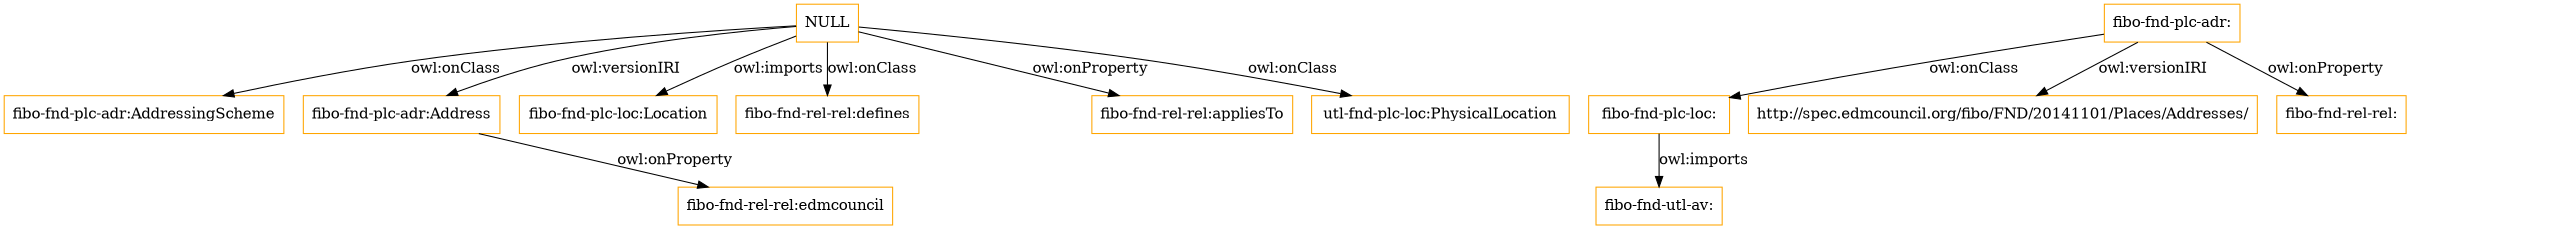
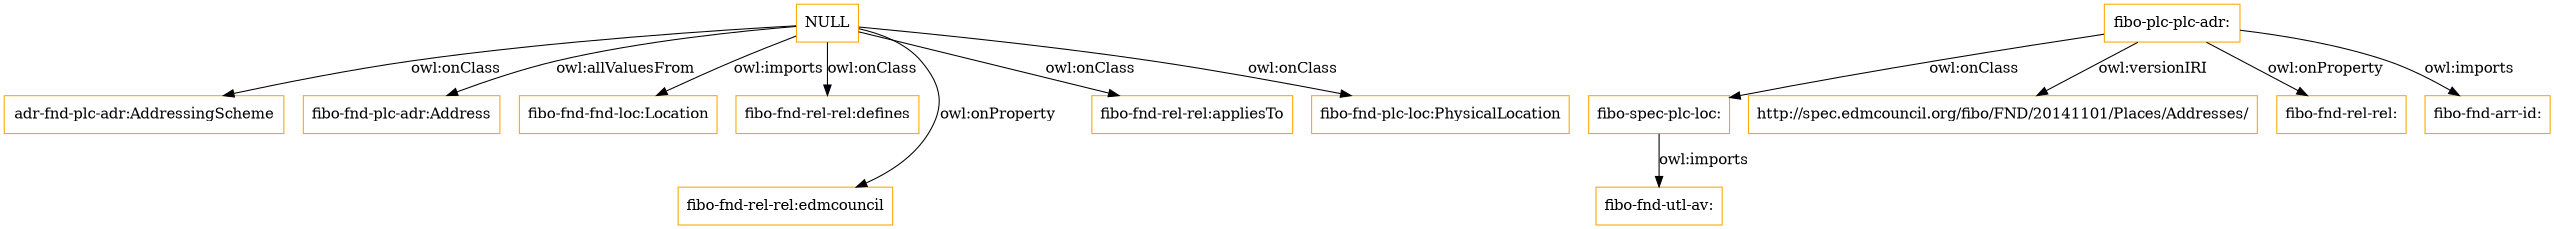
  digraph {
    rankdir=TB
    node [color=orange shape=rectangle]
    NULL
-   "fibo-fnd-plc-adr:AddressingScheme"
+   "fibo-fnd-plc-adr:AddressingScheme" [label="adr-fnd-plc-adr:AddressingScheme"]
    "fibo-fnd-plc-adr:Address"
-   "fibo-fnd-plc-loc:Location"
+   "fibo-fnd-plc-loc:Location" [label="fibo-fnd-fnd-loc:Location"]
    "fibo-fnd-rel-rel:defines"
    n6 [label="fibo-fnd-rel-rel:edmcouncil"]
    "fibo-fnd-rel-rel:appliesTo"
-   "fibo-fnd-plc-loc:PhysicalLocation" [label="utl-fnd-plc-loc:PhysicalLocation"]
-   "fibo-fnd-plc-adr:"
-   "fibo-fnd-plc-loc:"
+   "fibo-fnd-plc-loc:PhysicalLocation"
+   "fibo-fnd-plc-adr:" [label="fibo-plc-plc-adr:"]
+   "fibo-fnd-plc-loc:" [label="fibo-spec-plc-loc:"]
    "http://spec.edmcouncil.org/fibo/FND/20141101/Places/Addresses/"
    "fibo-fnd-rel-rel:"
+   "fibo-fnd-arr-id:"
    "fibo-fnd-utl-av:"
    NULL -> "fibo-fnd-plc-adr:AddressingScheme" [label="owl:onClass"]
-   NULL -> "fibo-fnd-plc-adr:Address" [label="owl:versionIRI"]
+   NULL -> "fibo-fnd-plc-adr:Address" [label="owl:allValuesFrom"]
    NULL -> "fibo-fnd-plc-loc:Location" [label="owl:imports"]
    NULL -> "fibo-fnd-rel-rel:defines" [label="owl:onClass"]
-   "fibo-fnd-plc-adr:Address" -> n6 [label="owl:onProperty"]
-   NULL -> "fibo-fnd-rel-rel:appliesTo" [label="owl:onProperty"]
+   NULL -> n6 [label="owl:onProperty"]
+   NULL -> "fibo-fnd-rel-rel:appliesTo" [label="owl:onClass"]
    NULL -> "fibo-fnd-plc-loc:PhysicalLocation" [label="owl:onClass"]
    "fibo-fnd-plc-adr:" -> "fibo-fnd-plc-loc:" [label="owl:onClass"]
    "fibo-fnd-plc-adr:" -> "http://spec.edmcouncil.org/fibo/FND/20141101/Places/Addresses/" [label="owl:versionIRI"]
    "fibo-fnd-plc-adr:" -> "fibo-fnd-rel-rel:" [label="owl:onProperty"]
+   "fibo-fnd-plc-adr:" -> "fibo-fnd-arr-id:" [label="owl:imports"]
    "fibo-fnd-plc-loc:" -> "fibo-fnd-utl-av:" [label="owl:imports"]
  }
